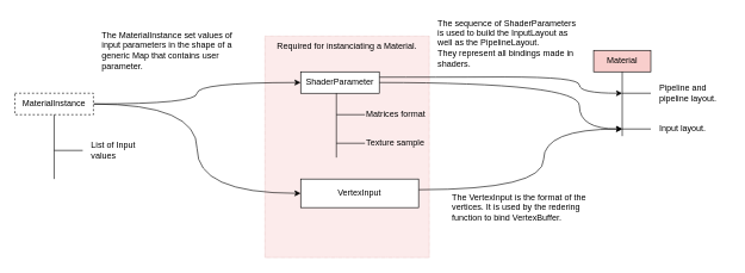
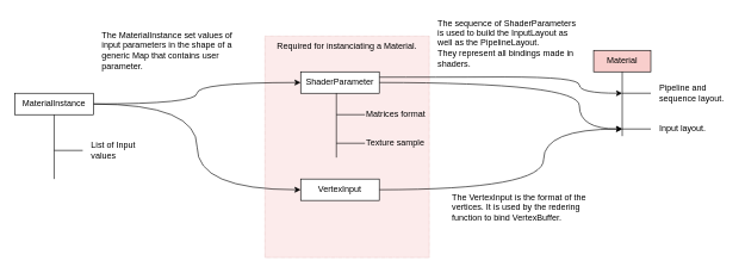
  <mxCell id="0" />
  <mxCell id="1" parent="0" />
  <mxCell id="2" value="Required for instanciating a Material." style="rounded=0;whiteSpace=wrap;html=1;labelPosition=center;verticalLabelPosition=middle;align=center;verticalAlign=top;dashed=1;dashPattern=1 1;opacity=40;fillColor=#f8cecc;strokeColor=#b85450;" vertex="1" parent="1"><mxGeometry x="370" y="50" width="230" height="310" as="geometry" /></mxCell>
  <mxCell id="3" value="Material" style="rounded=0;whiteSpace=wrap;html=1;fillColor=#f8cecc;" vertex="1" parent="1"><mxGeometry x="830" y="70" width="80" height="30" as="geometry" /></mxCell>
  <mxCell id="4" value="" style="endArrow=none;html=1;entryX=0.5;entryY=1;entryDx=0;entryDy=0;" edge="1" parent="1" target="3"><mxGeometry width="50" height="50" relative="1" as="geometry"><mxPoint x="870" y="190" as="sourcePoint" /><mxPoint x="880" y="170" as="targetPoint" /></mxGeometry></mxCell>
  <mxCell id="5" value="" style="endArrow=none;html=1;" edge="1" parent="1"><mxGeometry width="50" height="50" relative="1" as="geometry"><mxPoint x="870" y="130" as="sourcePoint" /><mxPoint x="910" y="130" as="targetPoint" /></mxGeometry></mxCell>
- <mxCell id="6" value="Pipeline and pipeline layout." style="text;html=1;strokeColor=none;fillColor=none;align=left;verticalAlign=middle;whiteSpace=wrap;rounded=0;" vertex="1" parent="1"><mxGeometry x="920" y="110" width="100" height="40" as="geometry" /></mxCell>
+ <mxCell id="6" value="Pipeline and sequence layout." style="text;html=1;strokeColor=none;fillColor=none;align=left;verticalAlign=middle;whiteSpace=wrap;rounded=0;" vertex="1" parent="1"><mxGeometry x="920" y="110" width="100" height="40" as="geometry" /></mxCell>
  <mxCell id="7" value="" style="endArrow=none;html=1;" edge="1" parent="1"><mxGeometry width="50" height="50" relative="1" as="geometry"><mxPoint x="870" y="180" as="sourcePoint" /><mxPoint x="910" y="180" as="targetPoint" /></mxGeometry></mxCell>
  <mxCell id="8" value="Input layout." style="text;html=1;strokeColor=none;fillColor=none;align=left;verticalAlign=middle;whiteSpace=wrap;rounded=0;" vertex="1" parent="1"><mxGeometry x="920" y="160" width="100" height="40" as="geometry" /></mxCell>
  <mxCell id="9" style="edgeStyle=orthogonalEdgeStyle;curved=1;rounded=0;orthogonalLoop=1;jettySize=auto;html=1;entryX=0;entryY=0.5;entryDx=0;entryDy=0;" edge="1" parent="1" source="11" target="17"><mxGeometry relative="1" as="geometry"><mxPoint x="470" y="160" as="targetPoint" /></mxGeometry></mxCell>
  <mxCell id="10" style="edgeStyle=orthogonalEdgeStyle;curved=1;rounded=0;orthogonalLoop=1;jettySize=auto;html=1;entryX=0;entryY=0.5;entryDx=0;entryDy=0;" edge="1" parent="1" source="11" target="25"><mxGeometry relative="1" as="geometry" /></mxCell>
- <mxCell id="11" value="MaterialInstance" style="rounded=0;whiteSpace=wrap;html=1;dashed=1;" vertex="1" parent="1"><mxGeometry x="20" y="130" width="110" height="30" as="geometry" /></mxCell>
+ <mxCell id="11" value="MaterialInstance" style="rounded=0;whiteSpace=wrap;html=1;" vertex="1" parent="1"><mxGeometry x="20" y="130" width="110" height="30" as="geometry" /></mxCell>
  <mxCell id="12" value="" style="endArrow=none;html=1;entryX=0.5;entryY=1;entryDx=0;entryDy=0;" edge="1" parent="1" target="11"><mxGeometry width="50" height="50" relative="1" as="geometry"><mxPoint x="75" y="250" as="sourcePoint" /><mxPoint x="95" y="180" as="targetPoint" /></mxGeometry></mxCell>
  <mxCell id="13" value="" style="endArrow=none;html=1;" edge="1" parent="1"><mxGeometry width="50" height="50" relative="1" as="geometry"><mxPoint x="75" y="210" as="sourcePoint" /><mxPoint x="115" y="210" as="targetPoint" /></mxGeometry></mxCell>
  <mxCell id="14" value="List of Input values" style="text;html=1;strokeColor=none;fillColor=none;align=left;verticalAlign=middle;whiteSpace=wrap;rounded=0;" vertex="1" parent="1"><mxGeometry x="125" y="190" width="100" height="40" as="geometry" /></mxCell>
  <mxCell id="15" style="edgeStyle=orthogonalEdgeStyle;rounded=0;orthogonalLoop=1;jettySize=auto;html=1;curved=1;exitX=1;exitY=0.25;exitDx=0;exitDy=0;" edge="1" parent="1" source="17"><mxGeometry relative="1" as="geometry"><mxPoint x="870" y="130" as="targetPoint" /><Array as="points"><mxPoint x="600" y="107" /><mxPoint x="810" y="107" /><mxPoint x="810" y="130" /></Array></mxGeometry></mxCell>
  <mxCell id="16" style="edgeStyle=orthogonalEdgeStyle;curved=1;rounded=0;orthogonalLoop=1;jettySize=auto;html=1;" edge="1" parent="1" source="17"><mxGeometry relative="1" as="geometry"><mxPoint x="870" y="180" as="targetPoint" /><Array as="points"><mxPoint x="810" y="115" /><mxPoint x="810" y="180" /></Array></mxGeometry></mxCell>
  <mxCell id="17" value="ShaderParameter" style="rounded=0;whiteSpace=wrap;html=1;" vertex="1" parent="1"><mxGeometry x="420" y="100" width="110" height="30" as="geometry" /></mxCell>
  <mxCell id="18" value="The sequence of ShaderParameters is used to build the InputLayout as well as the PipelineLayout.&lt;br&gt;They represent all bindings made in shaders." style="text;html=1;strokeColor=none;fillColor=none;align=left;verticalAlign=middle;whiteSpace=wrap;rounded=0;" vertex="1" parent="1"><mxGeometry x="610" y="20" width="200" height="80" as="geometry" /></mxCell>
  <mxCell id="19" value="" style="endArrow=none;html=1;entryX=0.5;entryY=1;entryDx=0;entryDy=0;" edge="1" parent="1"><mxGeometry width="50" height="50" relative="1" as="geometry"><mxPoint x="470" y="220" as="sourcePoint" /><mxPoint x="470" y="130" as="targetPoint" /></mxGeometry></mxCell>
  <mxCell id="20" value="" style="endArrow=none;html=1;" edge="1" parent="1"><mxGeometry width="50" height="50" relative="1" as="geometry"><mxPoint x="470" y="160" as="sourcePoint" /><mxPoint x="510" y="160" as="targetPoint" /></mxGeometry></mxCell>
  <mxCell id="21" value="Matrices format" style="text;html=1;strokeColor=none;fillColor=none;align=left;verticalAlign=middle;whiteSpace=wrap;rounded=0;" vertex="1" parent="1"><mxGeometry x="510" y="140" width="100" height="40" as="geometry" /></mxCell>
  <mxCell id="22" value="" style="endArrow=none;html=1;" edge="1" parent="1"><mxGeometry width="50" height="50" relative="1" as="geometry"><mxPoint x="470" y="200" as="sourcePoint" /><mxPoint x="510" y="200" as="targetPoint" /></mxGeometry></mxCell>
  <mxCell id="23" value="Texture sample" style="text;html=1;strokeColor=none;fillColor=none;align=left;verticalAlign=middle;whiteSpace=wrap;rounded=0;" vertex="1" parent="1"><mxGeometry x="510" y="180" width="100" height="40" as="geometry" /></mxCell>
  <mxCell id="24" style="edgeStyle=orthogonalEdgeStyle;curved=1;rounded=0;orthogonalLoop=1;jettySize=auto;html=1;" edge="1" parent="1" source="25"><mxGeometry relative="1" as="geometry"><mxPoint x="870" y="180" as="targetPoint" /><Array as="points"><mxPoint x="760" y="265" /><mxPoint x="760" y="180" /></Array></mxGeometry></mxCell>
- <mxCell id="25" value="VertexInput" style="rounded=0;whiteSpace=wrap;html=1;" vertex="1" parent="1"><mxGeometry x="420" y="250" width="165" height="40" as="geometry" /></mxCell>
+ <mxCell id="25" value="VertexInput" style="rounded=0;whiteSpace=wrap;html=1;" vertex="1" parent="1"><mxGeometry x="420" y="250" width="110" height="30" as="geometry" /></mxCell>
  <mxCell id="26" value="The VertexInput is the format of the vertices. It is used by the redering function to bind VertexBuffer." style="text;html=1;strokeColor=none;fillColor=none;align=left;verticalAlign=middle;whiteSpace=wrap;rounded=0;" vertex="1" parent="1"><mxGeometry x="630" y="250" width="200" height="80" as="geometry" /></mxCell>
  <mxCell id="27" value="The MaterialInstance set values of input parameters in the shape of a generic Map that contains user parameter." style="text;html=1;strokeColor=none;fillColor=none;align=left;verticalAlign=middle;whiteSpace=wrap;rounded=0;" vertex="1" parent="1"><mxGeometry x="140" y="30" width="200" height="80" as="geometry" /></mxCell>
